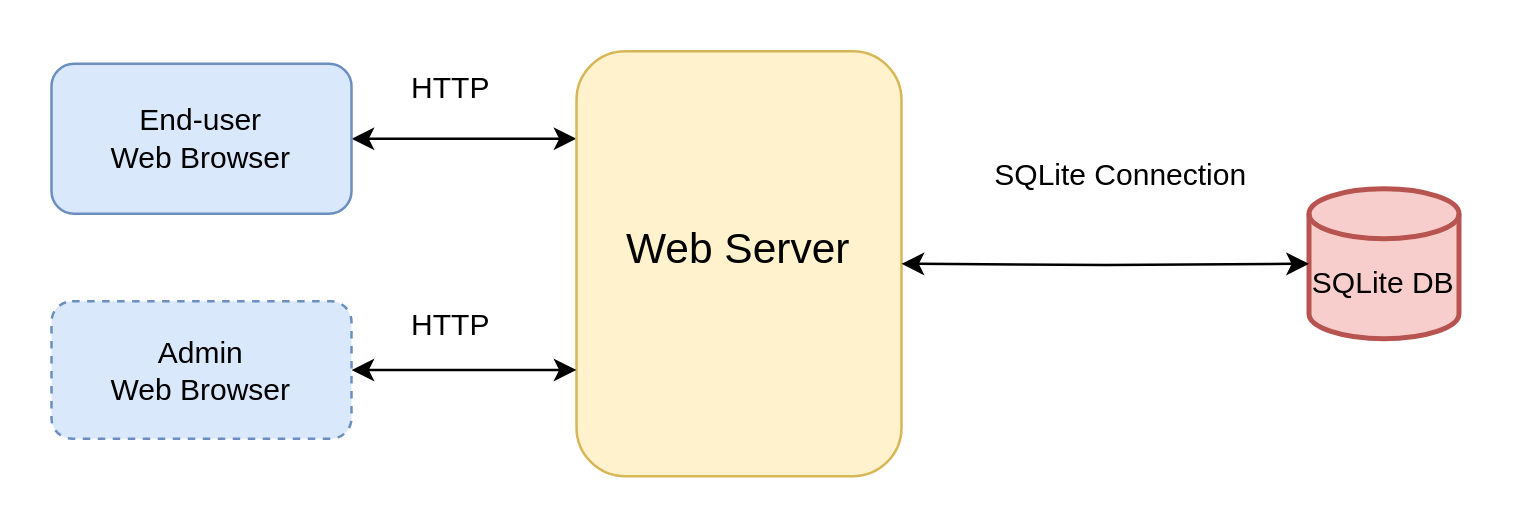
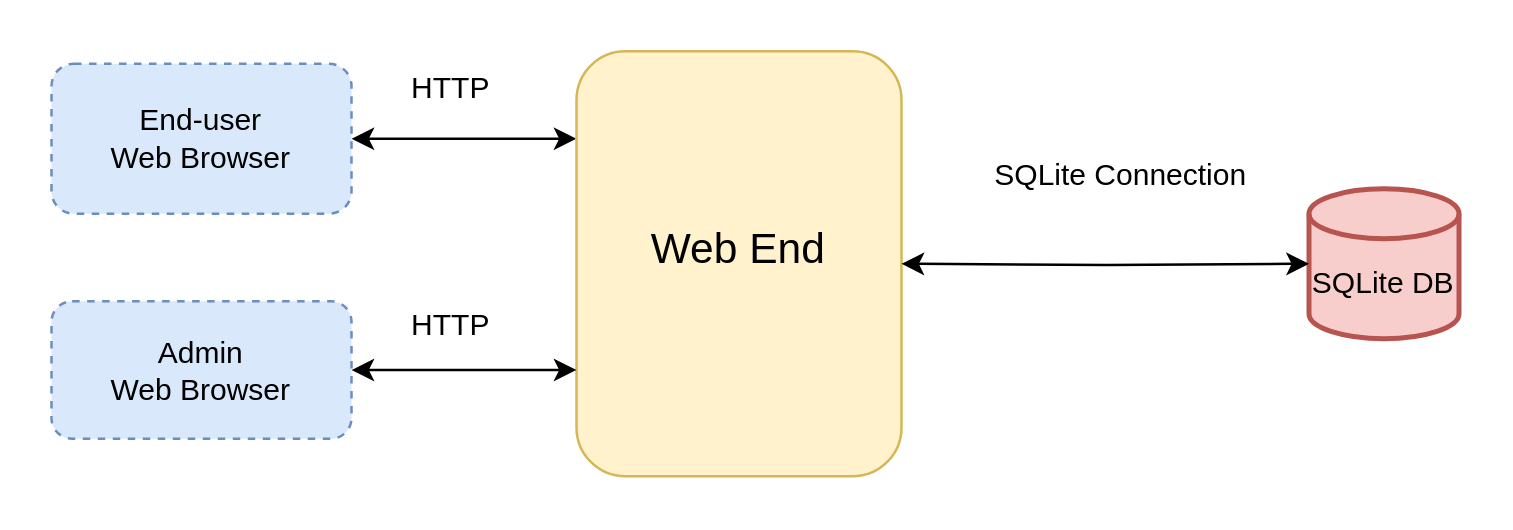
  <mxCell id="0" />
  <mxCell id="1" parent="0" />
  <mxCell id="2" style="edgeStyle=orthogonalEdgeStyle;rounded=0;orthogonalLoop=1;jettySize=auto;html=1;startArrow=classic;startFill=1;" edge="1" parent="1" source="3"><mxGeometry relative="1" as="geometry"><mxPoint x="230" y="55" as="targetPoint" /></mxGeometry></mxCell>
- <mxCell id="3" value="&lt;div&gt;End-user&lt;/div&gt;&lt;div&gt;Web Browser&lt;/div&gt;" style="rounded=1;whiteSpace=wrap;html=1;fillColor=#dae8fc;strokeColor=#6c8ebf;" vertex="1" parent="1"><mxGeometry x="20" y="25" width="120" height="60" as="geometry" /></mxCell>
+ <mxCell id="3" value="&lt;div&gt;End-user&lt;/div&gt;&lt;div&gt;Web Browser&lt;/div&gt;" style="rounded=1;whiteSpace=wrap;html=1;fillColor=#dae8fc;strokeColor=#6c8ebf;dashed=1;" vertex="1" parent="1"><mxGeometry x="20" y="25" width="120" height="60" as="geometry" /></mxCell>
  <mxCell id="4" value="" style="rounded=1;whiteSpace=wrap;html=1;fillColor=#fff2cc;strokeColor=#d6b656;" vertex="1" parent="1"><mxGeometry x="230" y="20" width="130" height="170" as="geometry" /></mxCell>
- <mxCell id="5" value="&lt;font style=&quot;font-size: 17px;&quot;&gt;Web Server&lt;br&gt;&lt;/font&gt;" style="text;html=1;strokeColor=none;fillColor=none;align=center;verticalAlign=middle;whiteSpace=wrap;rounded=0;" vertex="1" parent="1"><mxGeometry x="240" y="85" width="110" height="30" as="geometry" /></mxCell>
+ <mxCell id="5" value="&lt;font style=&quot;font-size: 17px;&quot;&gt;Web End&lt;br&gt;&lt;/font&gt;" style="text;html=1;strokeColor=none;fillColor=none;align=center;verticalAlign=middle;whiteSpace=wrap;rounded=0;" vertex="1" parent="1"><mxGeometry x="240" y="85" width="110" height="30" as="geometry" /></mxCell>
  <mxCell id="6" style="edgeStyle=orthogonalEdgeStyle;rounded=0;orthogonalLoop=1;jettySize=auto;html=1;startArrow=classic;startFill=1;" edge="1" parent="1" source="7"><mxGeometry relative="1" as="geometry"><mxPoint x="230" y="147.5" as="targetPoint" /></mxGeometry></mxCell>
  <mxCell id="7" value="&lt;div&gt;Admin&lt;/div&gt;&lt;div&gt;Web Browser&lt;/div&gt;" style="rounded=1;whiteSpace=wrap;html=1;fillColor=#dae8fc;strokeColor=#6c8ebf;dashed=1;" vertex="1" parent="1"><mxGeometry x="20" y="120" width="120" height="55" as="geometry" /></mxCell>
  <mxCell id="8" value="HTTP" style="text;html=1;strokeColor=none;fillColor=none;align=center;verticalAlign=middle;whiteSpace=wrap;rounded=0;" vertex="1" parent="1"><mxGeometry x="150" y="20" width="60" height="30" as="geometry" /></mxCell>
  <mxCell id="9" value="HTTP" style="text;html=1;strokeColor=none;fillColor=none;align=center;verticalAlign=middle;whiteSpace=wrap;rounded=0;" vertex="1" parent="1"><mxGeometry x="150" y="115" width="60" height="30" as="geometry" /></mxCell>
  <mxCell id="10" value="&lt;div&gt;&lt;br&gt;&lt;/div&gt;&lt;div&gt;SQLite DB&lt;/div&gt;" style="strokeWidth=2;html=1;shape=mxgraph.flowchart.database;whiteSpace=wrap;fillColor=#f8cecc;strokeColor=#b85450;" vertex="1" parent="1"><mxGeometry x="523" y="75" width="60" height="60" as="geometry" /></mxCell>
  <mxCell id="11" style="edgeStyle=orthogonalEdgeStyle;rounded=0;orthogonalLoop=1;jettySize=auto;html=1;entryX=0;entryY=0.5;entryDx=0;entryDy=0;entryPerimeter=0;startArrow=classic;startFill=1;endArrow=classic;endFill=1;" edge="1" parent="1" target="10"><mxGeometry relative="1" as="geometry"><mxPoint x="360" y="105" as="sourcePoint" /></mxGeometry></mxCell>
  <mxCell id="12" value="SQLite Connection" style="text;html=1;strokeColor=none;fillColor=none;align=center;verticalAlign=middle;whiteSpace=wrap;rounded=0;" vertex="1" parent="1"><mxGeometry x="383" y="55" width="130" height="30" as="geometry" /></mxCell>
